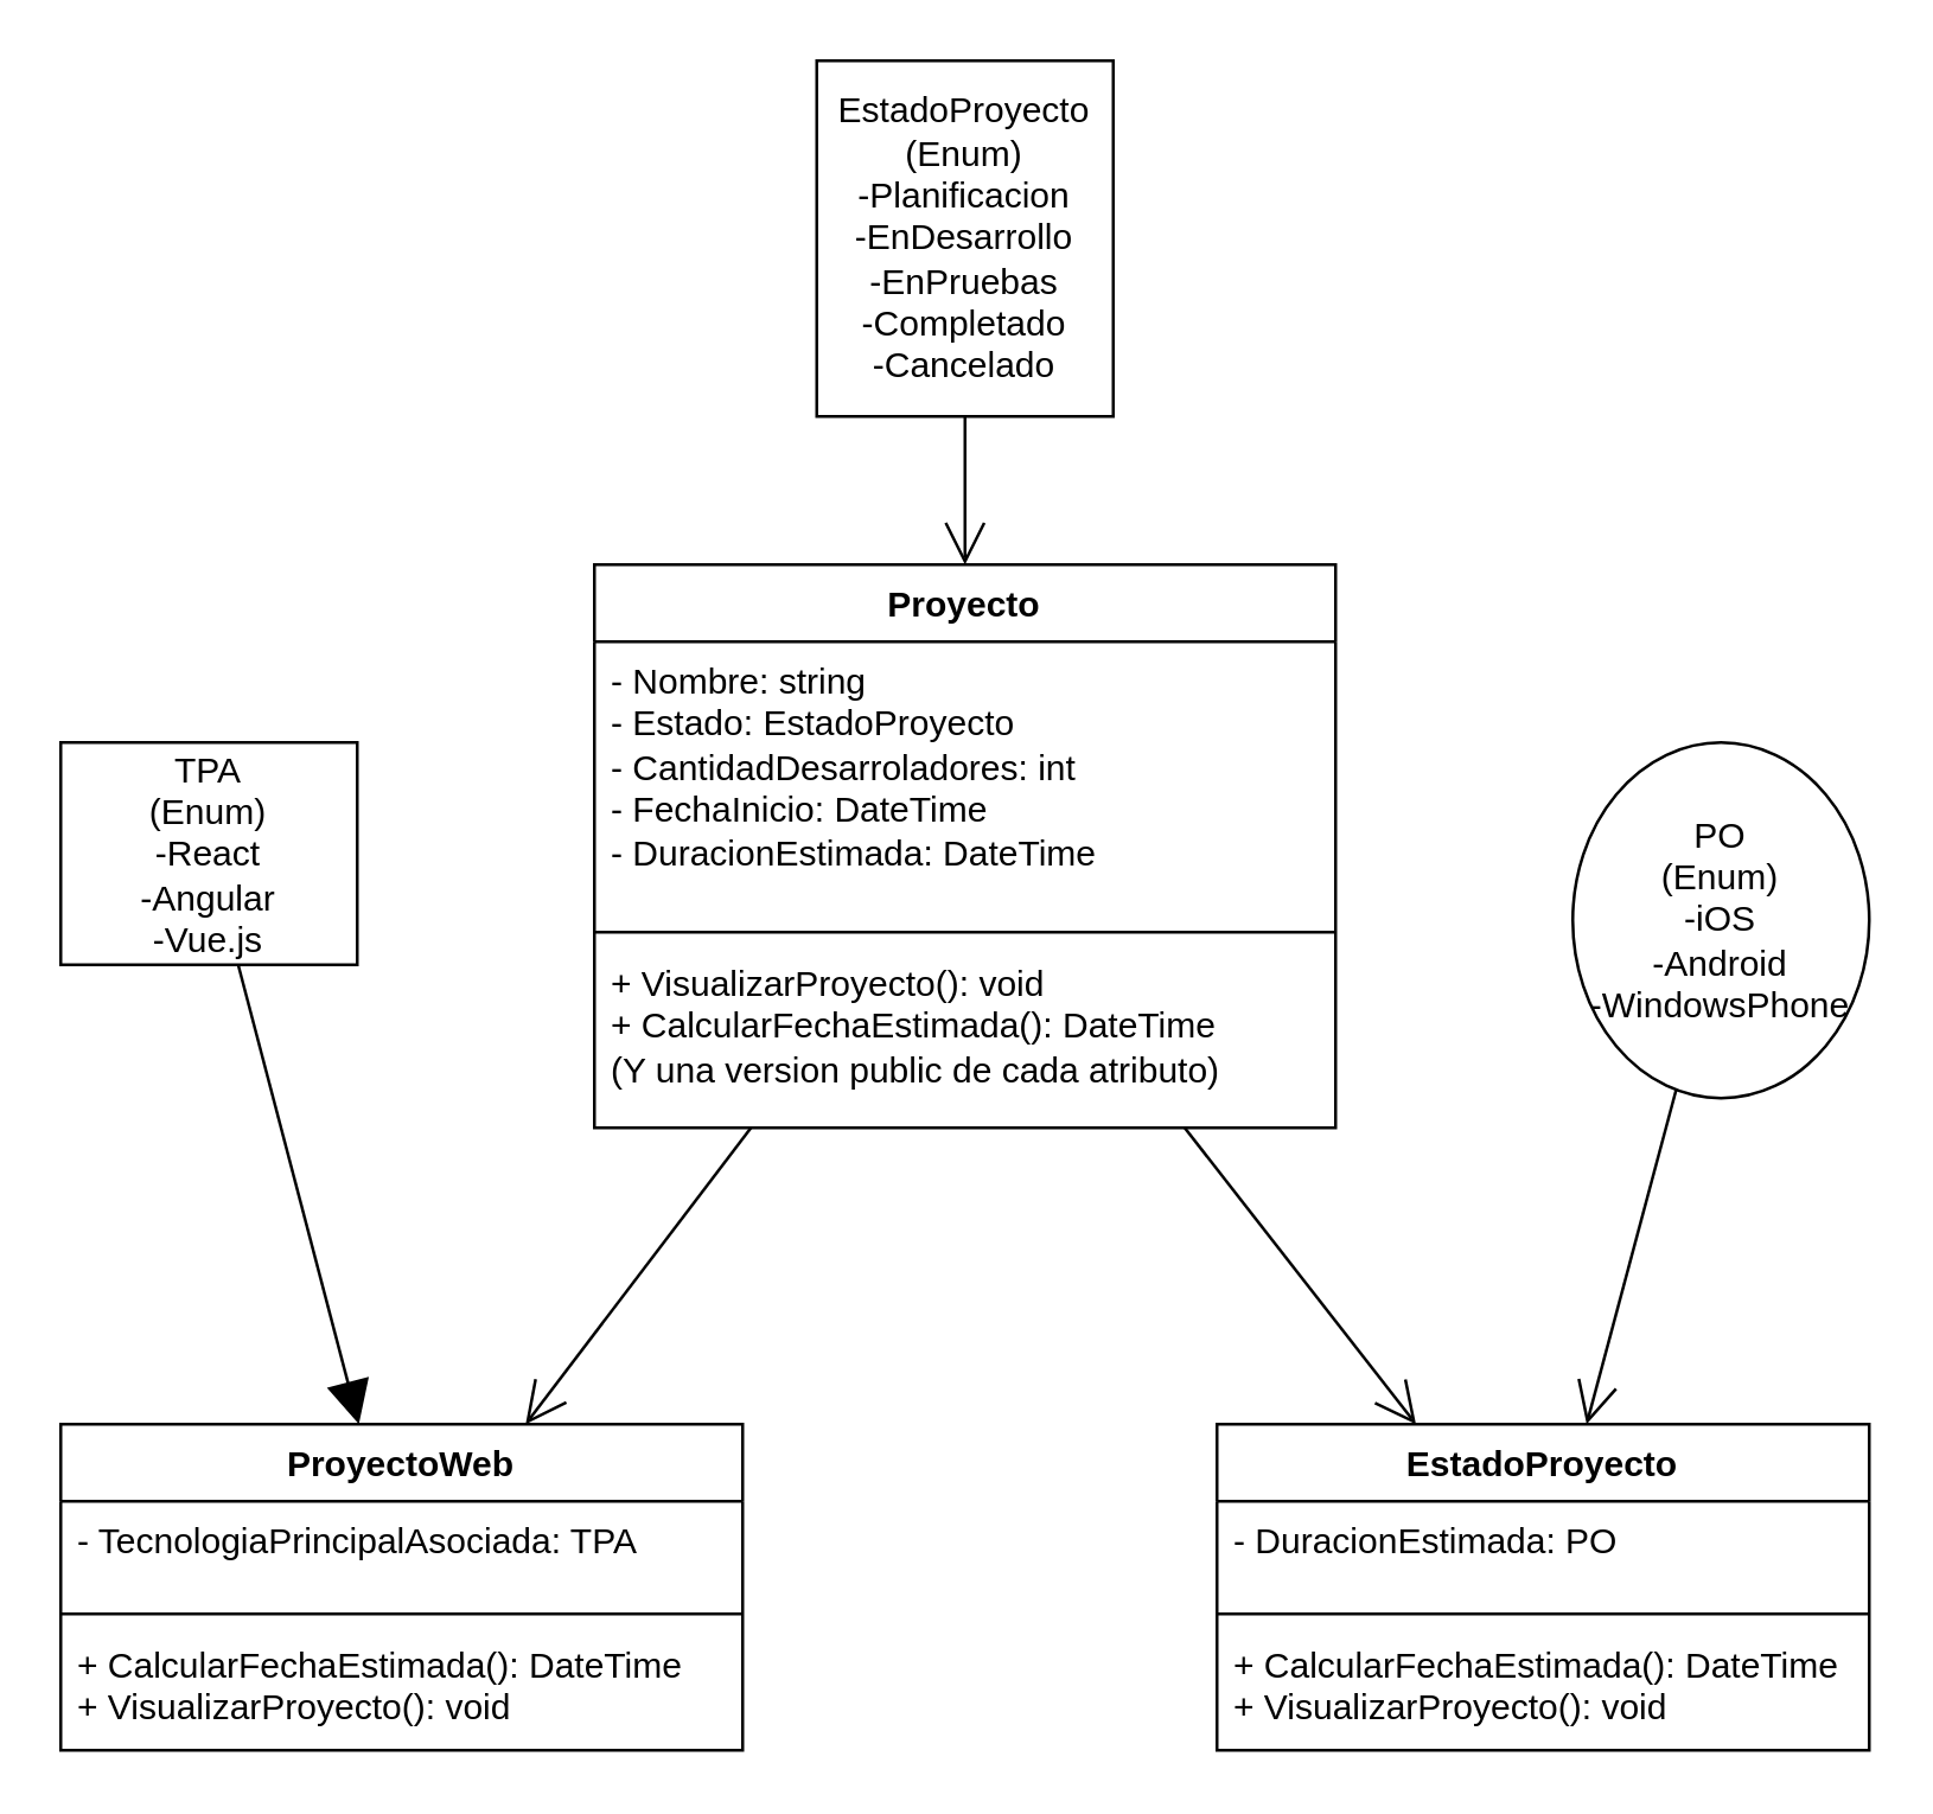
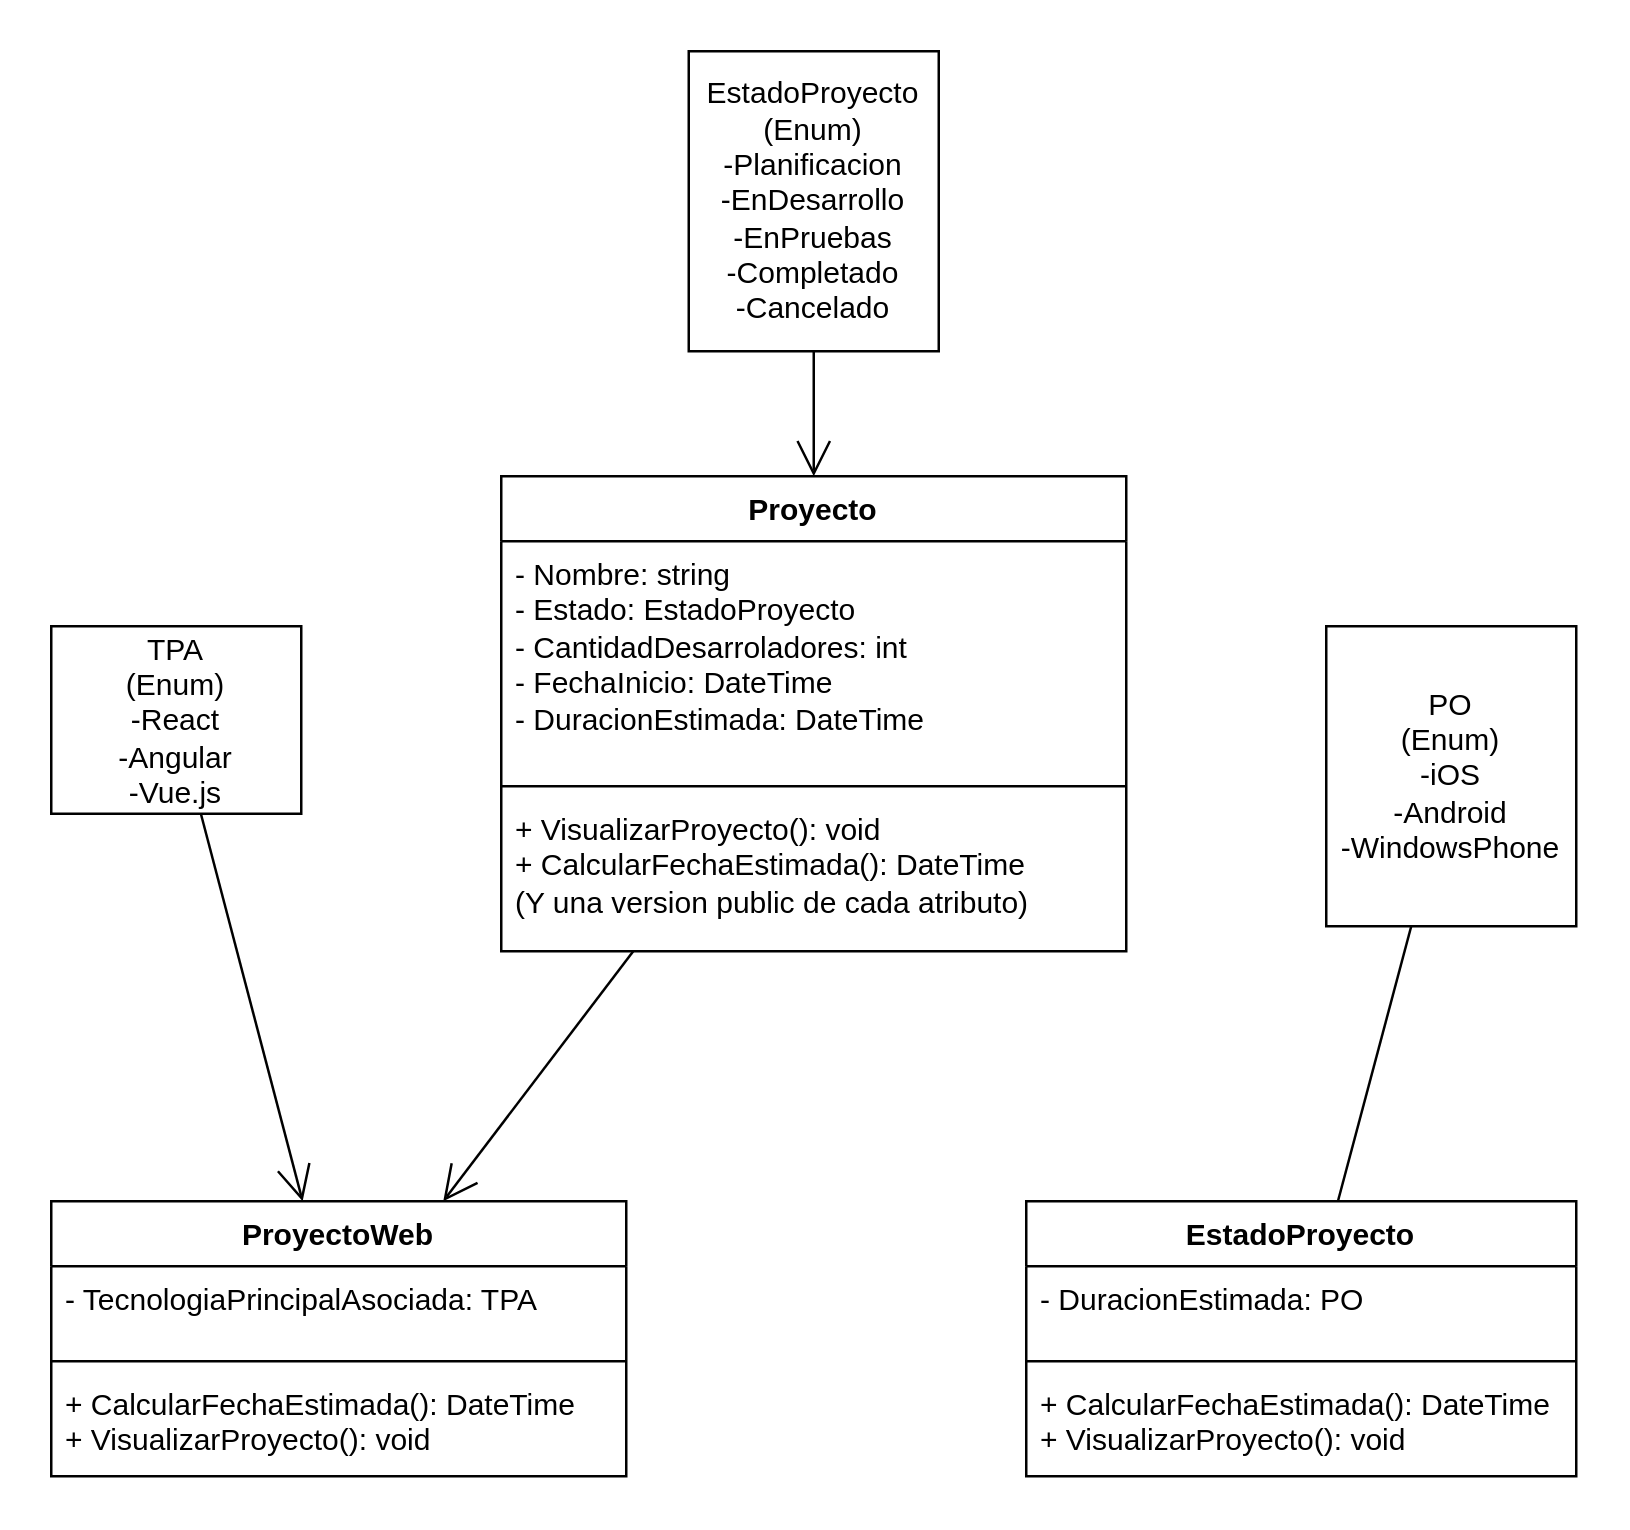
  <mxCell id="0" />
  <mxCell id="1" parent="0" />
  <mxCell id="2" value="ProyectoWeb" style="swimlane;fontStyle=1;align=center;verticalAlign=top;childLayout=stackLayout;horizontal=1;startSize=26;horizontalStack=0;resizeParent=1;resizeParentMax=0;resizeLast=0;collapsible=1;marginBottom=0;whiteSpace=wrap;html=1;" vertex="1" parent="1"><mxGeometry y="480" width="230" height="110" as="geometry" x="20" /></mxCell>
  <mxCell id="3" value="&lt;div&gt;- TecnologiaPrincipalAsociada: TPA&lt;br&gt;&lt;/div&gt;" style="text;strokeColor=none;fillColor=none;align=left;verticalAlign=top;spacingLeft=4;spacingRight=4;overflow=hidden;rotatable=0;points=[[0,0.5],[1,0.5]];portConstraint=eastwest;whiteSpace=wrap;html=1;" vertex="1" parent="2"><mxGeometry y="26" width="230" height="34" as="geometry" /></mxCell>
  <mxCell id="4" value="" style="line;strokeWidth=1;fillColor=none;align=left;verticalAlign=middle;spacingTop=-1;spacingLeft=3;spacingRight=3;rotatable=0;labelPosition=right;points=[];portConstraint=eastwest;strokeColor=inherit;" vertex="1" parent="2"><mxGeometry y="60" width="230" height="8" as="geometry" /></mxCell>
  <mxCell id="5" value="&lt;div&gt;+ CalcularFechaEstimada(): DateTime&lt;/div&gt;&lt;div&gt;+ VisualizarProyecto(): void&lt;br&gt;&lt;/div&gt;" style="text;strokeColor=none;fillColor=none;align=left;verticalAlign=top;spacingLeft=4;spacingRight=4;overflow=hidden;rotatable=0;points=[[0,0.5],[1,0.5]];portConstraint=eastwest;whiteSpace=wrap;html=1;" vertex="1" parent="2"><mxGeometry y="68" width="230" height="42" as="geometry" /></mxCell>
  <mxCell id="6" value="EstadoProyecto&lt;div&gt;(Enum)&lt;br&gt;&lt;div&gt;-Planificacion&lt;/div&gt;&lt;div&gt;-EnDesarrollo&lt;/div&gt;&lt;div&gt;-EnPruebas&lt;/div&gt;&lt;div&gt;-Completado&lt;/div&gt;&lt;div&gt;-Cancelado&lt;/div&gt;&lt;/div&gt;" style="html=1;whiteSpace=wrap;" vertex="1" parent="1"><mxGeometry x="275" width="100" height="120" as="geometry" y="20" /></mxCell>
  <mxCell id="7" value="EstadoProyecto" style="swimlane;fontStyle=1;align=center;verticalAlign=top;childLayout=stackLayout;horizontal=1;startSize=26;horizontalStack=0;resizeParent=1;resizeParentMax=0;resizeLast=0;collapsible=1;marginBottom=0;whiteSpace=wrap;html=1;" vertex="1" parent="1"><mxGeometry x="410" y="480" width="220" height="110" as="geometry" /></mxCell>
  <mxCell id="8" value="&lt;div&gt;- DuracionEstimada: PO&lt;/div&gt;" style="text;strokeColor=none;fillColor=none;align=left;verticalAlign=top;spacingLeft=4;spacingRight=4;overflow=hidden;rotatable=0;points=[[0,0.5],[1,0.5]];portConstraint=eastwest;whiteSpace=wrap;html=1;" vertex="1" parent="7"><mxGeometry y="26" width="220" height="34" as="geometry" /></mxCell>
  <mxCell id="9" value="" style="line;strokeWidth=1;fillColor=none;align=left;verticalAlign=middle;spacingTop=-1;spacingLeft=3;spacingRight=3;rotatable=0;labelPosition=right;points=[];portConstraint=eastwest;strokeColor=inherit;" vertex="1" parent="7"><mxGeometry y="60" width="220" height="8" as="geometry" /></mxCell>
  <mxCell id="10" value="&lt;div&gt;+ CalcularFechaEstimada(): DateTime&lt;br&gt;&lt;/div&gt;&lt;div&gt;+ VisualizarProyecto(): void&lt;br&gt;&lt;/div&gt;" style="text;strokeColor=none;fillColor=none;align=left;verticalAlign=top;spacingLeft=4;spacingRight=4;overflow=hidden;rotatable=0;points=[[0,0.5],[1,0.5]];portConstraint=eastwest;whiteSpace=wrap;html=1;" vertex="1" parent="7"><mxGeometry y="68" width="220" height="42" as="geometry" /></mxCell>
  <mxCell id="11" value="TPA&lt;div&gt;(Enum)&lt;/div&gt;&lt;div&gt;-React&lt;/div&gt;&lt;div&gt;-Angular&lt;/div&gt;&lt;div&gt;-Vue.js&lt;/div&gt;" style="html=1;whiteSpace=wrap;" vertex="1" parent="1"><mxGeometry x="20" y="250" width="100" height="75" as="geometry" /></mxCell>
- <mxCell id="12" value="PO&lt;div&gt;(Enum)&lt;/div&gt;&lt;div&gt;-iOS&lt;/div&gt;&lt;div&gt;-Android&lt;/div&gt;&lt;div&gt;-WindowsPhone&lt;/div&gt;" style="ellipse;html=1;whiteSpace=wrap;" vertex="1" parent="1"><mxGeometry x="530" y="250" width="100" height="120" as="geometry" /></mxCell>
+ <mxCell id="12" value="PO&lt;div&gt;(Enum)&lt;/div&gt;&lt;div&gt;-iOS&lt;/div&gt;&lt;div&gt;-Android&lt;/div&gt;&lt;div&gt;-WindowsPhone&lt;/div&gt;" style="html=1;whiteSpace=wrap;" vertex="1" parent="1"><mxGeometry x="530" y="250" width="100" height="120" as="geometry" /></mxCell>
  <mxCell id="13" value="Proyecto" style="swimlane;fontStyle=1;align=center;verticalAlign=top;childLayout=stackLayout;horizontal=1;startSize=26;horizontalStack=0;resizeParent=1;resizeParentMax=0;resizeLast=0;collapsible=1;marginBottom=0;whiteSpace=wrap;html=1;" vertex="1" parent="1"><mxGeometry x="200" y="190" width="250" height="190" as="geometry" /></mxCell>
  <mxCell id="14" value="- Nombre: string&lt;div&gt;- Estado: EstadoProyecto&lt;/div&gt;&lt;div&gt;- CantidadDesarroladores: int&lt;/div&gt;&lt;div&gt;- FechaInicio: DateTime&lt;/div&gt;&lt;div&gt;- DuracionEstimada: DateTime&lt;/div&gt;&lt;div&gt;&lt;br&gt;&lt;/div&gt;" style="text;strokeColor=none;fillColor=none;align=left;verticalAlign=top;spacingLeft=4;spacingRight=4;overflow=hidden;rotatable=0;points=[[0,0.5],[1,0.5]];portConstraint=eastwest;whiteSpace=wrap;html=1;" vertex="1" parent="13"><mxGeometry y="26" width="250" height="94" as="geometry" /></mxCell>
  <mxCell id="15" value="" style="line;strokeWidth=1;fillColor=none;align=left;verticalAlign=middle;spacingTop=-1;spacingLeft=3;spacingRight=3;rotatable=0;labelPosition=right;points=[];portConstraint=eastwest;strokeColor=inherit;" vertex="1" parent="13"><mxGeometry y="120" width="250" height="8" as="geometry" /></mxCell>
  <mxCell id="16" value="+ VisualizarProyecto(): void&lt;div&gt;+ CalcularFechaEstimada(): DateTime&lt;br&gt;&lt;/div&gt;&lt;div&gt;(Y una version public de cada atributo)&lt;/div&gt;" style="text;strokeColor=none;fillColor=none;align=left;verticalAlign=top;spacingLeft=4;spacingRight=4;overflow=hidden;rotatable=0;points=[[0,0.5],[1,0.5]];portConstraint=eastwest;whiteSpace=wrap;html=1;" vertex="1" parent="13"><mxGeometry y="128" width="250" height="62" as="geometry" /></mxCell>
- <mxCell id="17" value="" style="endArrow=open;endFill=1;endSize=12;html=1;rounded=0;" edge="1" parent="1" source="13" target="7"><mxGeometry width="160" relative="1" as="geometry"><mxPoint x="240" y="410" as="sourcePoint" /><mxPoint x="400" y="410" as="targetPoint" /></mxGeometry></mxCell>
  <mxCell id="18" value="" style="endArrow=open;endFill=1;endSize=12;html=1;rounded=0;" edge="1" parent="1" source="13" target="2"><mxGeometry width="160" relative="1" as="geometry"><mxPoint x="240" y="410" as="sourcePoint" /><mxPoint x="400" y="410" as="targetPoint" /></mxGeometry></mxCell>
- <mxCell id="19" value="" style="endArrow=open;endFill=1;endSize=12;html=1;rounded=0;" edge="1" parent="1" source="12" target="7"><mxGeometry width="160" relative="1" as="geometry"><mxPoint x="240" y="340" as="sourcePoint" /><mxPoint x="400" y="340" as="targetPoint" /></mxGeometry></mxCell>
- <mxCell id="20" value="" style="endArrow=block;endFill=1;endSize=12;html=1;rounded=0;" edge="1" parent="1" source="11" target="2"><mxGeometry width="160" relative="1" as="geometry"><mxPoint x="240" y="340" as="sourcePoint" /><mxPoint x="400" y="340" as="targetPoint" /></mxGeometry></mxCell>
+ <mxCell id="19" value="" style="endArrow=none;endFill=1;endSize=12;html=1;rounded=0;" edge="1" parent="1" source="12" target="7"><mxGeometry width="160" relative="1" as="geometry"><mxPoint x="240" y="340" as="sourcePoint" /><mxPoint x="400" y="340" as="targetPoint" /></mxGeometry></mxCell>
+ <mxCell id="20" value="" style="endArrow=open;endFill=1;endSize=12;html=1;rounded=0;" edge="1" parent="1" source="11" target="2"><mxGeometry width="160" relative="1" as="geometry"><mxPoint x="240" y="340" as="sourcePoint" /><mxPoint x="400" y="340" as="targetPoint" /></mxGeometry></mxCell>
  <mxCell id="21" value="" style="endArrow=open;endFill=1;endSize=12;html=1;rounded=0;" edge="1" parent="1" source="6" target="13"><mxGeometry width="160" relative="1" as="geometry"><mxPoint x="240" y="220" as="sourcePoint" /><mxPoint x="400" y="220" as="targetPoint" /></mxGeometry></mxCell>
